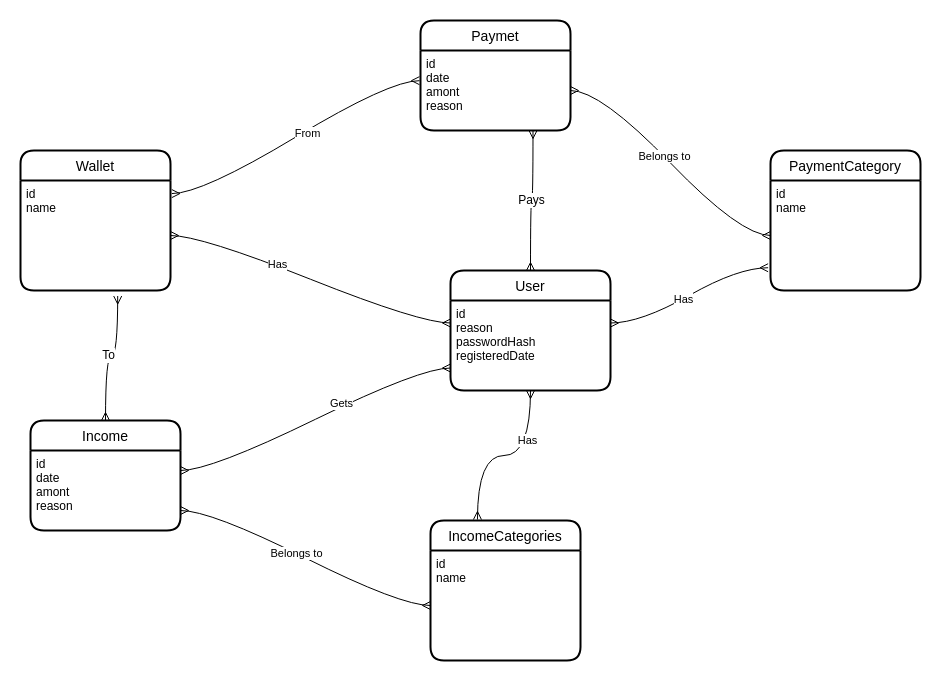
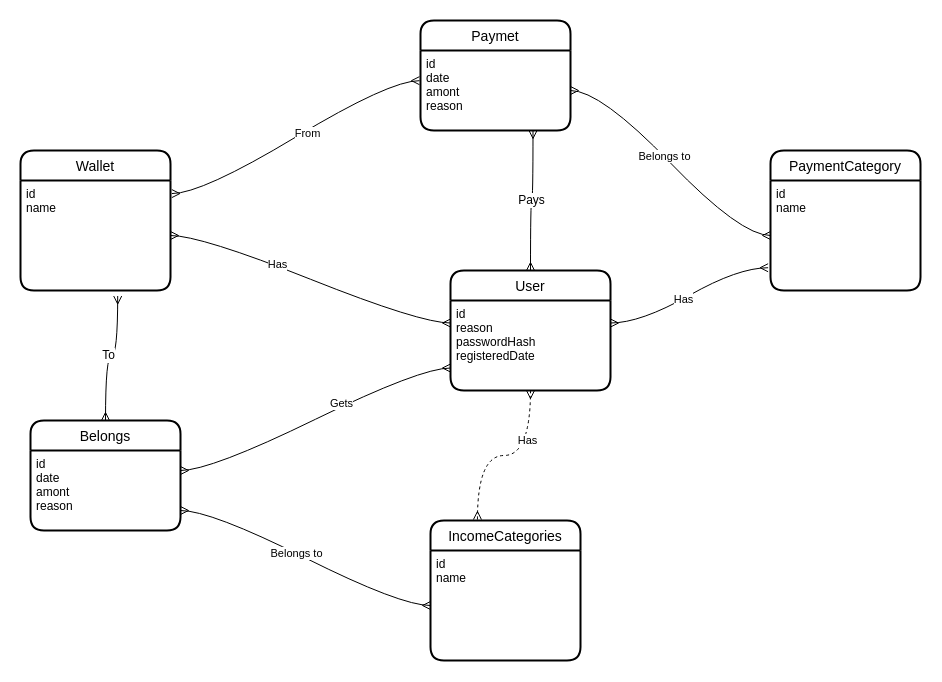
  <mxCell id="0" />
  <mxCell id="1" parent="0" />
  <mxCell id="2" value="User" style="swimlane;childLayout=stackLayout;horizontal=1;startSize=30;horizontalStack=0;rounded=1;fontSize=14;fontStyle=0;strokeWidth=2;resizeParent=0;resizeLast=1;shadow=0;dashed=0;align=center;" vertex="1" parent="1"><mxGeometry x="450" y="270" width="160" height="120" as="geometry" /></mxCell>
  <mxCell id="3" value="id&#10;reason&#10;passwordHash&#10;registeredDate&#10;" style="align=left;strokeColor=none;fillColor=none;spacingLeft=4;fontSize=12;verticalAlign=top;resizable=0;rotatable=0;part=1;" vertex="1" parent="2"><mxGeometry y="30" width="160" height="90" as="geometry" /></mxCell>
- <mxCell id="4" value="Income" style="swimlane;childLayout=stackLayout;horizontal=1;startSize=30;horizontalStack=0;rounded=1;fontSize=14;fontStyle=0;strokeWidth=2;resizeParent=0;resizeLast=1;shadow=0;dashed=0;align=center;" vertex="1" parent="1"><mxGeometry y="420" width="150" height="110" as="geometry" x="30" /></mxCell>
+ <mxCell id="4" value="Belongs" style="swimlane;childLayout=stackLayout;horizontal=1;startSize=30;horizontalStack=0;rounded=1;fontSize=14;fontStyle=0;strokeWidth=2;resizeParent=0;resizeLast=1;shadow=0;dashed=0;align=center;" vertex="1" parent="1"><mxGeometry y="420" width="150" height="110" as="geometry" x="30" /></mxCell>
  <mxCell id="5" value="id&#10;date&#10;amont&#10;reason&#10;" style="align=left;strokeColor=none;fillColor=none;spacingLeft=4;fontSize=12;verticalAlign=top;resizable=0;rotatable=0;part=1;" vertex="1" parent="4"><mxGeometry y="30" width="150" height="80" as="geometry" /></mxCell>
  <mxCell id="6" value="" style="edgeStyle=entityRelationEdgeStyle;fontSize=12;html=1;endArrow=ERmany;startArrow=ERmany;rounded=0;curved=1;entryX=1;entryY=0.25;entryDx=0;entryDy=0;exitX=0;exitY=0.75;exitDx=0;exitDy=0;" edge="1" parent="1" source="3" target="5"><mxGeometry width="100" height="100" relative="1" as="geometry"><mxPoint x="640" y="556.03" as="sourcePoint" /><mxPoint x="806.96" y="420" as="targetPoint" /></mxGeometry></mxCell>
  <mxCell id="7" value="Gets" style="edgeLabel;html=1;align=center;verticalAlign=middle;resizable=0;points=[];" vertex="1" connectable="0" parent="6"><mxGeometry x="-0.206" y="-2" relative="1" as="geometry"><mxPoint y="-1" as="offset" /></mxGeometry></mxCell>
  <mxCell id="8" value="Paymet" style="swimlane;childLayout=stackLayout;horizontal=1;startSize=30;horizontalStack=0;rounded=1;fontSize=14;fontStyle=0;strokeWidth=2;resizeParent=0;resizeLast=1;shadow=0;dashed=0;align=center;" vertex="1" parent="1"><mxGeometry x="420" y="20" width="150" height="110" as="geometry" /></mxCell>
  <mxCell id="9" value="id&#10;date&#10;amont&#10;reason" style="align=left;strokeColor=none;fillColor=none;spacingLeft=4;fontSize=12;verticalAlign=top;resizable=0;rotatable=0;part=1;" vertex="1" parent="8"><mxGeometry y="30" width="150" height="80" as="geometry" /></mxCell>
  <mxCell id="10" value="IncomeCategories" style="swimlane;childLayout=stackLayout;horizontal=1;startSize=30;horizontalStack=0;rounded=1;fontSize=14;fontStyle=0;strokeWidth=2;resizeParent=0;resizeLast=1;shadow=0;dashed=0;align=center;" vertex="1" parent="1"><mxGeometry x="430" y="520" width="150" height="140" as="geometry" /></mxCell>
  <mxCell id="11" value="id&#10;name&#10;" style="align=left;strokeColor=none;fillColor=none;spacingLeft=4;fontSize=12;verticalAlign=top;resizable=0;rotatable=0;part=1;" vertex="1" parent="10"><mxGeometry y="30" width="150" height="110" as="geometry" /></mxCell>
- <mxCell id="12" value="" style="edgeStyle=orthogonalEdgeStyle;fontSize=12;html=1;endArrow=ERmany;startArrow=ERmany;rounded=0;curved=1;exitX=0.313;exitY=-0.007;exitDx=0;exitDy=0;exitPerimeter=0;entryX=0.5;entryY=1;entryDx=0;entryDy=0;" edge="1" parent="1" source="10" target="3"><mxGeometry width="100" height="100" relative="1" as="geometry"><mxPoint x="420" y="360" as="sourcePoint" /><mxPoint x="480" y="300" as="targetPoint" /></mxGeometry></mxCell>
+ <mxCell id="12" value="" style="edgeStyle=orthogonalEdgeStyle;fontSize=12;html=1;endArrow=ERmany;startArrow=ERmany;rounded=0;curved=1;exitX=0.313;exitY=-0.007;exitDx=0;exitDy=0;exitPerimeter=0;entryX=0.5;entryY=1;entryDx=0;entryDy=0;dashed=1;" edge="1" parent="1" source="10" target="3"><mxGeometry width="100" height="100" relative="1" as="geometry"><mxPoint x="420" y="360" as="sourcePoint" /><mxPoint x="480" y="300" as="targetPoint" /></mxGeometry></mxCell>
  <mxCell id="13" value="Has" style="edgeLabel;html=1;align=center;verticalAlign=middle;resizable=0;points=[];" vertex="1" connectable="0" parent="12"><mxGeometry x="0.149" y="7" relative="1" as="geometry"><mxPoint x="9" y="-9" as="offset" /></mxGeometry></mxCell>
  <mxCell id="14" value="Wallet" style="swimlane;childLayout=stackLayout;horizontal=1;startSize=30;horizontalStack=0;rounded=1;fontSize=14;fontStyle=0;strokeWidth=2;resizeParent=0;resizeLast=1;shadow=0;dashed=0;align=center;" vertex="1" parent="1"><mxGeometry x="20" y="150" width="150" height="140" as="geometry" /></mxCell>
  <mxCell id="15" value="id&#10;name&#10;" style="align=left;strokeColor=none;fillColor=none;spacingLeft=4;fontSize=12;verticalAlign=top;resizable=0;rotatable=0;part=1;" vertex="1" parent="14"><mxGeometry y="30" width="150" height="110" as="geometry" /></mxCell>
  <mxCell id="16" value="" style="edgeStyle=entityRelationEdgeStyle;fontSize=12;html=1;endArrow=ERmany;startArrow=ERmany;rounded=0;curved=1;entryX=0;entryY=0.25;entryDx=0;entryDy=0;" edge="1" parent="1" source="15" target="3"><mxGeometry width="100" height="100" relative="1" as="geometry"><mxPoint x="260" y="230" as="sourcePoint" /><mxPoint x="376" y="202.01" as="targetPoint" /></mxGeometry></mxCell>
  <mxCell id="17" value="Has" style="edgeLabel;html=1;align=center;verticalAlign=middle;resizable=0;points=[];" vertex="1" connectable="0" parent="16"><mxGeometry x="-0.244" y="2" relative="1" as="geometry"><mxPoint as="offset" /></mxGeometry></mxCell>
  <mxCell id="18" value="" style="edgeStyle=entityRelationEdgeStyle;fontSize=12;html=1;endArrow=ERmany;startArrow=ERmany;entryX=-0.007;entryY=0.377;entryDx=0;entryDy=0;entryPerimeter=0;exitX=1.009;exitY=0.119;exitDx=0;exitDy=0;exitPerimeter=0;curved=1;" edge="1" parent="1" source="15" target="9"><mxGeometry width="100" height="100" relative="1" as="geometry"><mxPoint x="110" y="20" as="sourcePoint" /><mxPoint x="570" y="50" as="targetPoint" /></mxGeometry></mxCell>
  <mxCell id="19" value="From" style="edgeLabel;html=1;align=center;verticalAlign=middle;resizable=0;points=[];" vertex="1" connectable="0" parent="18"><mxGeometry x="0.081" y="-2" relative="1" as="geometry"><mxPoint as="offset" /></mxGeometry></mxCell>
  <mxCell id="20" value="Pays" style="edgeStyle=orthogonalEdgeStyle;fontSize=12;html=1;endArrow=ERmany;startArrow=ERmany;rounded=1;curved=1;entryX=0.75;entryY=1;entryDx=0;entryDy=0;exitX=0.5;exitY=0;exitDx=0;exitDy=0;" edge="1" parent="1" source="2" target="9"><mxGeometry width="100" height="100" relative="1" as="geometry"><mxPoint x="660" y="210" as="sourcePoint" /><mxPoint x="760" y="110" as="targetPoint" /></mxGeometry></mxCell>
  <mxCell id="21" value="To" style="edgeStyle=orthogonalEdgeStyle;fontSize=12;html=1;endArrow=ERmany;startArrow=ERmany;rounded=1;curved=1;entryX=0.648;entryY=1.05;entryDx=0;entryDy=0;entryPerimeter=0;exitX=0.5;exitY=0;exitDx=0;exitDy=0;" edge="1" parent="1" source="4" target="15"><mxGeometry width="100" height="100" relative="1" as="geometry"><mxPoint x="340" y="540" as="sourcePoint" /><mxPoint x="440" y="440" as="targetPoint" /></mxGeometry></mxCell>
  <mxCell id="22" value="PaymentCategory" style="swimlane;childLayout=stackLayout;horizontal=1;startSize=30;horizontalStack=0;rounded=1;fontSize=14;fontStyle=0;strokeWidth=2;resizeParent=0;resizeLast=1;shadow=0;dashed=0;align=center;" vertex="1" parent="1"><mxGeometry x="770" y="150" width="150" height="140" as="geometry" /></mxCell>
  <mxCell id="23" value="id&#10;name&#10;" style="align=left;strokeColor=none;fillColor=none;spacingLeft=4;fontSize=12;verticalAlign=top;resizable=0;rotatable=0;part=1;" vertex="1" parent="22"><mxGeometry y="30" width="150" height="110" as="geometry" /></mxCell>
  <mxCell id="24" value="" style="edgeStyle=entityRelationEdgeStyle;fontSize=12;html=1;endArrow=ERmany;startArrow=ERmany;rounded=1;curved=1;exitX=1;exitY=0.75;exitDx=0;exitDy=0;" edge="1" parent="1" source="5" target="11"><mxGeometry width="100" height="100" relative="1" as="geometry"><mxPoint x="230" y="570" as="sourcePoint" /><mxPoint x="330" y="470" as="targetPoint" /></mxGeometry></mxCell>
  <mxCell id="25" value="Belongs to" style="edgeLabel;html=1;align=center;verticalAlign=middle;resizable=0;points=[];" vertex="1" connectable="0" parent="24"><mxGeometry x="-0.077" relative="1" as="geometry"><mxPoint as="offset" /></mxGeometry></mxCell>
  <mxCell id="26" value="" style="edgeStyle=entityRelationEdgeStyle;fontSize=12;html=1;endArrow=ERmany;startArrow=ERmany;rounded=1;curved=1;entryX=0;entryY=0.5;entryDx=0;entryDy=0;exitX=1;exitY=0.5;exitDx=0;exitDy=0;" edge="1" parent="1" source="9" target="23"><mxGeometry width="100" height="100" relative="1" as="geometry"><mxPoint x="570" y="90" as="sourcePoint" /><mxPoint x="770" y="165" as="targetPoint" /></mxGeometry></mxCell>
  <mxCell id="27" value="Belongs to" style="edgeLabel;html=1;align=center;verticalAlign=middle;resizable=0;points=[];" vertex="1" connectable="0" parent="26"><mxGeometry x="-0.077" relative="1" as="geometry"><mxPoint as="offset" /></mxGeometry></mxCell>
  <mxCell id="28" value="" style="edgeStyle=entityRelationEdgeStyle;fontSize=12;html=1;endArrow=ERmany;startArrow=ERmany;rounded=1;curved=1;exitX=1;exitY=0.25;exitDx=0;exitDy=0;entryX=-0.016;entryY=0.793;entryDx=0;entryDy=0;entryPerimeter=0;" edge="1" parent="1" source="3" target="23"><mxGeometry width="100" height="100" relative="1" as="geometry"><mxPoint x="600" y="282.5" as="sourcePoint" /><mxPoint x="800" y="357.5" as="targetPoint" /></mxGeometry></mxCell>
  <mxCell id="29" value="Has" style="edgeLabel;html=1;align=center;verticalAlign=middle;resizable=0;points=[];" vertex="1" connectable="0" parent="28"><mxGeometry x="-0.077" relative="1" as="geometry"><mxPoint as="offset" /></mxGeometry></mxCell>
